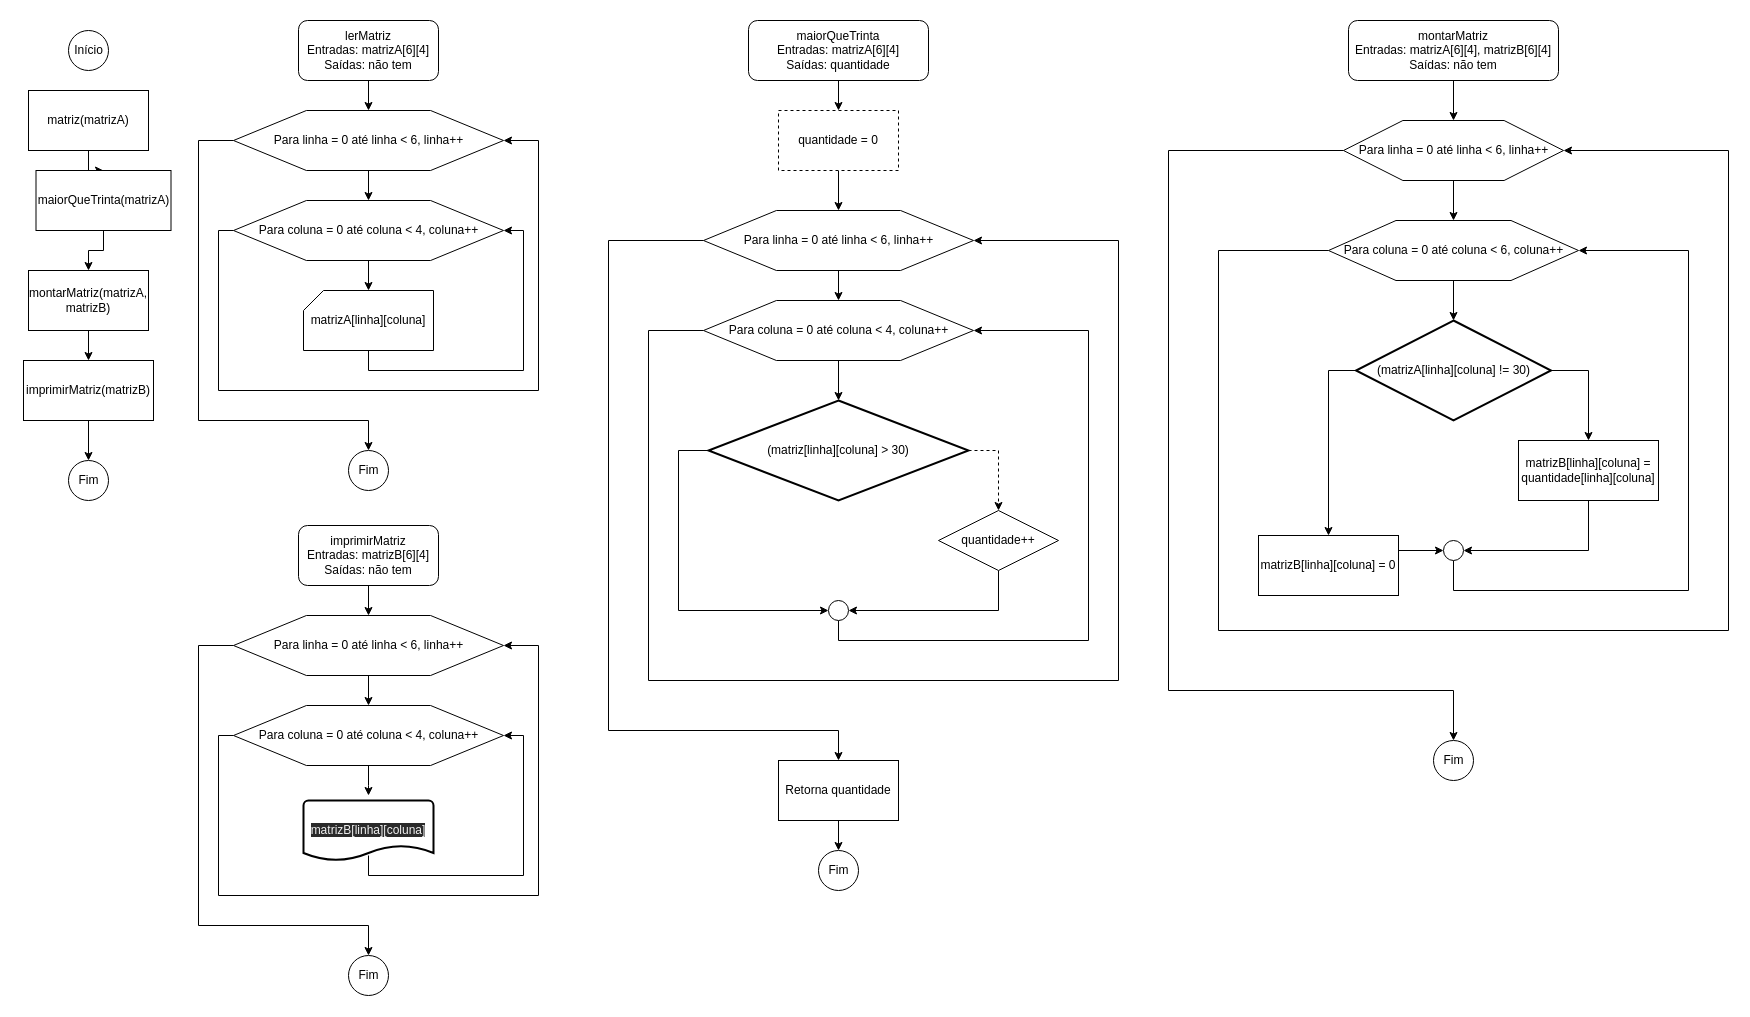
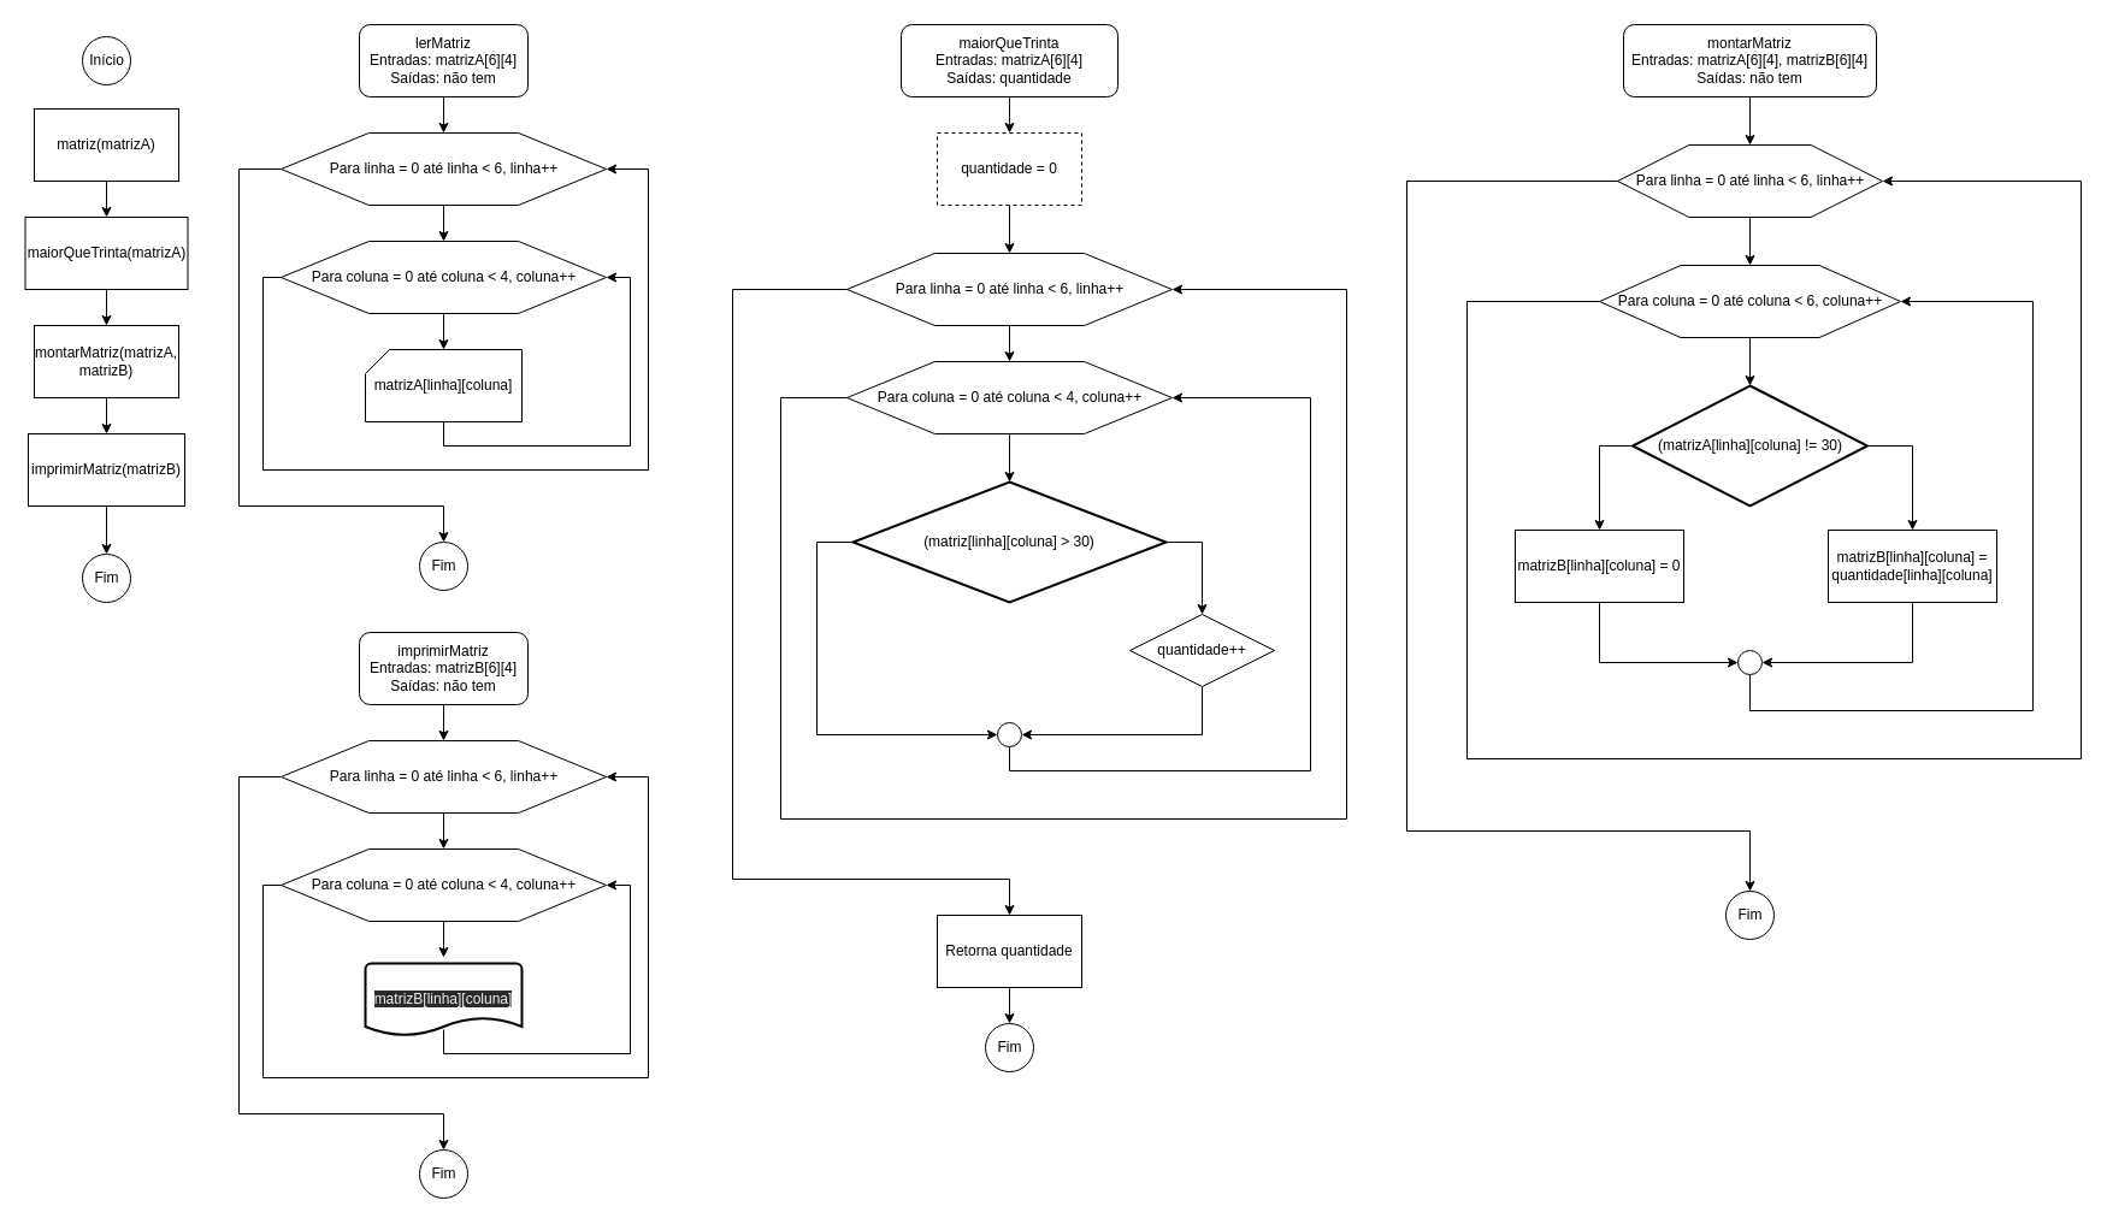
  <mxCell id="0" />
  <mxCell id="1" parent="0" />
  <mxCell id="2" value="Início" style="verticalLabelPosition=middle;verticalAlign=middle;html=1;shape=mxgraph.flowchart.on-page_reference;labelPosition=center;align=center;" vertex="1" parent="1"><mxGeometry x="68" y="30" width="40" height="40" as="geometry" /></mxCell>
  <mxCell id="3" value="" style="edgeStyle=orthogonalEdgeStyle;rounded=0;orthogonalLoop=1;jettySize=auto;html=1;" edge="1" parent="1" source="4" target="6"><mxGeometry relative="1" as="geometry" /></mxCell>
  <mxCell id="4" value="matriz(matrizA)" style="rounded=0;whiteSpace=wrap;html=1;" vertex="1" parent="1"><mxGeometry x="28" y="90" width="120" height="60" as="geometry" /></mxCell>
  <mxCell id="5" value="" style="edgeStyle=orthogonalEdgeStyle;rounded=0;orthogonalLoop=1;jettySize=auto;html=1;" edge="1" parent="1" source="6" target="8"><mxGeometry relative="1" as="geometry" /></mxCell>
- <mxCell id="6" value="maiorQueTrinta(matrizA)" style="rounded=0;whiteSpace=wrap;html=1;" vertex="1" parent="1"><mxGeometry x="35.5" y="170" width="135" height="60" as="geometry" /></mxCell>
+ <mxCell id="6" value="maiorQueTrinta(matrizA)" style="rounded=0;whiteSpace=wrap;html=1;" vertex="1" parent="1"><mxGeometry x="20.5" y="180" width="135" height="60" as="geometry" /></mxCell>
  <mxCell id="7" value="" style="edgeStyle=orthogonalEdgeStyle;rounded=0;orthogonalLoop=1;jettySize=auto;html=1;" edge="1" parent="1" source="8" target="40"><mxGeometry relative="1" as="geometry" /></mxCell>
  <mxCell id="8" value="montarMatriz(matrizA, matrizB)" style="rounded=0;whiteSpace=wrap;html=1;" vertex="1" parent="1"><mxGeometry x="28" y="270" width="120" height="60" as="geometry" /></mxCell>
  <mxCell id="9" value="" style="edgeStyle=orthogonalEdgeStyle;rounded=0;orthogonalLoop=1;jettySize=auto;html=1;" edge="1" parent="1" source="10" target="13"><mxGeometry relative="1" as="geometry" /></mxCell>
  <mxCell id="10" value="lerMatriz&lt;br&gt;Entradas: matrizA[6][4]&lt;br&gt;Saídas: não tem" style="rounded=1;whiteSpace=wrap;html=1;" vertex="1" parent="1"><mxGeometry x="298" y="20" width="140" height="60" as="geometry" /></mxCell>
  <mxCell id="11" value="" style="edgeStyle=orthogonalEdgeStyle;rounded=0;orthogonalLoop=1;jettySize=auto;html=1;" edge="1" parent="1" source="13" target="16"><mxGeometry relative="1" as="geometry" /></mxCell>
  <mxCell id="12" style="edgeStyle=orthogonalEdgeStyle;rounded=0;orthogonalLoop=1;jettySize=auto;html=1;entryX=0.5;entryY=0;entryDx=0;entryDy=0;entryPerimeter=0;" edge="1" parent="1" source="13" target="19"><mxGeometry relative="1" as="geometry"><Array as="points"><mxPoint x="198" y="140" /><mxPoint x="198" y="420" /><mxPoint x="368" y="420" /></Array></mxGeometry></mxCell>
  <mxCell id="13" value="Para linha = 0 até linha &amp;lt; 6, linha++" style="verticalLabelPosition=middle;verticalAlign=middle;html=1;shape=hexagon;perimeter=hexagonPerimeter2;arcSize=6;size=0.27;labelPosition=center;align=center;" vertex="1" parent="1"><mxGeometry x="233" y="110" width="270" height="60" as="geometry" /></mxCell>
  <mxCell id="14" value="" style="edgeStyle=orthogonalEdgeStyle;rounded=0;orthogonalLoop=1;jettySize=auto;html=1;" edge="1" parent="1" source="16" target="18"><mxGeometry relative="1" as="geometry" /></mxCell>
  <mxCell id="15" style="edgeStyle=orthogonalEdgeStyle;rounded=0;orthogonalLoop=1;jettySize=auto;html=1;entryX=1;entryY=0.5;entryDx=0;entryDy=0;" edge="1" parent="1" source="16" target="13"><mxGeometry relative="1" as="geometry"><Array as="points"><mxPoint x="218" y="230" /><mxPoint x="218" y="390" /><mxPoint x="538" y="390" /><mxPoint x="538" y="140" /></Array></mxGeometry></mxCell>
  <mxCell id="16" value="Para coluna = 0 até coluna &amp;lt; 4, coluna++" style="verticalLabelPosition=middle;verticalAlign=middle;html=1;shape=hexagon;perimeter=hexagonPerimeter2;arcSize=6;size=0.27;labelPosition=center;align=center;" vertex="1" parent="1"><mxGeometry x="233" y="200" width="270" height="60" as="geometry" /></mxCell>
  <mxCell id="17" style="edgeStyle=orthogonalEdgeStyle;rounded=0;orthogonalLoop=1;jettySize=auto;html=1;entryX=1;entryY=0.5;entryDx=0;entryDy=0;" edge="1" parent="1" source="18" target="16"><mxGeometry relative="1" as="geometry"><Array as="points"><mxPoint x="368" y="370" /><mxPoint x="523" y="370" /><mxPoint x="523" y="230" /></Array></mxGeometry></mxCell>
  <mxCell id="18" value="matrizA[linha][coluna]" style="verticalLabelPosition=middle;verticalAlign=middle;html=1;shape=card;whiteSpace=wrap;size=20;arcSize=12;labelPosition=center;align=center;" vertex="1" parent="1"><mxGeometry x="303" y="290" width="130" height="60" as="geometry" /></mxCell>
  <mxCell id="19" value="Fim" style="verticalLabelPosition=middle;verticalAlign=middle;html=1;shape=mxgraph.flowchart.on-page_reference;labelPosition=center;align=center;" vertex="1" parent="1"><mxGeometry x="348" y="450" width="40" height="40" as="geometry" /></mxCell>
  <mxCell id="20" value="" style="edgeStyle=orthogonalEdgeStyle;rounded=0;orthogonalLoop=1;jettySize=auto;html=1;" edge="1" parent="1" source="21" target="23"><mxGeometry relative="1" as="geometry" /></mxCell>
  <mxCell id="21" value="maiorQueTrinta&lt;br&gt;Entradas: matrizA[6][4]&lt;br&gt;Saídas: quantidade" style="rounded=1;whiteSpace=wrap;html=1;" vertex="1" parent="1"><mxGeometry x="748" y="20" width="180" height="60" as="geometry" /></mxCell>
  <mxCell id="22" value="" style="edgeStyle=orthogonalEdgeStyle;rounded=0;orthogonalLoop=1;jettySize=auto;html=1;" edge="1" parent="1" source="23" target="26"><mxGeometry relative="1" as="geometry" /></mxCell>
  <mxCell id="23" value="quantidade = 0" style="rounded=0;whiteSpace=wrap;html=1;dashed=1;" vertex="1" parent="1"><mxGeometry x="778" y="110" width="120" height="60" as="geometry" /></mxCell>
  <mxCell id="24" value="" style="edgeStyle=orthogonalEdgeStyle;rounded=0;orthogonalLoop=1;jettySize=auto;html=1;" edge="1" parent="1" source="26" target="29"><mxGeometry relative="1" as="geometry" /></mxCell>
  <mxCell id="25" style="edgeStyle=orthogonalEdgeStyle;rounded=0;orthogonalLoop=1;jettySize=auto;html=1;entryX=0.5;entryY=0;entryDx=0;entryDy=0;entryPerimeter=0;" edge="1" parent="1" source="26"><mxGeometry relative="1" as="geometry"><mxPoint x="838" y="760" as="targetPoint" /><Array as="points"><mxPoint x="608" y="240" /><mxPoint x="608" y="730" /></Array></mxGeometry></mxCell>
  <mxCell id="26" value="Para linha = 0 até linha &amp;lt; 6, linha++" style="verticalLabelPosition=middle;verticalAlign=middle;html=1;shape=hexagon;perimeter=hexagonPerimeter2;arcSize=6;size=0.27;labelPosition=center;align=center;" vertex="1" parent="1"><mxGeometry x="703" y="210" width="270" height="60" as="geometry" /></mxCell>
  <mxCell id="27" value="" style="edgeStyle=orthogonalEdgeStyle;rounded=0;orthogonalLoop=1;jettySize=auto;html=1;" edge="1" parent="1" source="29" target="32"><mxGeometry relative="1" as="geometry" /></mxCell>
  <mxCell id="28" style="edgeStyle=orthogonalEdgeStyle;rounded=0;orthogonalLoop=1;jettySize=auto;html=1;entryX=1;entryY=0.5;entryDx=0;entryDy=0;" edge="1" parent="1" source="29" target="26"><mxGeometry relative="1" as="geometry"><Array as="points"><mxPoint x="648" y="330" /><mxPoint x="648" y="680" /><mxPoint x="1118" y="680" /><mxPoint x="1118" y="240" /></Array></mxGeometry></mxCell>
  <mxCell id="29" value="Para coluna = 0 até coluna &amp;lt; 4, coluna++" style="verticalLabelPosition=middle;verticalAlign=middle;html=1;shape=hexagon;perimeter=hexagonPerimeter2;arcSize=6;size=0.27;labelPosition=center;align=center;" vertex="1" parent="1"><mxGeometry x="703" y="300" width="270" height="60" as="geometry" /></mxCell>
- <mxCell id="30" style="edgeStyle=orthogonalEdgeStyle;rounded=0;orthogonalLoop=1;jettySize=auto;html=1;entryX=0.5;entryY=0;entryDx=0;entryDy=0;dashed=1;" edge="1" parent="1" source="32" target="34"><mxGeometry relative="1" as="geometry"><Array as="points"><mxPoint x="998" y="450" /></Array></mxGeometry></mxCell>
+ <mxCell id="30" style="edgeStyle=orthogonalEdgeStyle;rounded=0;orthogonalLoop=1;jettySize=auto;html=1;entryX=0.5;entryY=0;entryDx=0;entryDy=0;" edge="1" parent="1" source="32" target="34"><mxGeometry relative="1" as="geometry"><Array as="points"><mxPoint x="998" y="450" /></Array></mxGeometry></mxCell>
  <mxCell id="31" style="edgeStyle=orthogonalEdgeStyle;rounded=0;orthogonalLoop=1;jettySize=auto;html=1;entryX=0;entryY=0.5;entryDx=0;entryDy=0;entryPerimeter=0;" edge="1" parent="1" source="32" target="36"><mxGeometry relative="1" as="geometry"><Array as="points"><mxPoint x="678" y="450" /><mxPoint x="678" y="610" /></Array></mxGeometry></mxCell>
  <mxCell id="32" value="(matriz[linha][coluna] &amp;gt; 30)" style="strokeWidth=2;html=1;shape=mxgraph.flowchart.decision;whiteSpace=wrap;" vertex="1" parent="1"><mxGeometry x="708" y="400" width="260" height="100" as="geometry" /></mxCell>
  <mxCell id="33" style="edgeStyle=orthogonalEdgeStyle;rounded=0;orthogonalLoop=1;jettySize=auto;html=1;entryX=1;entryY=0.5;entryDx=0;entryDy=0;entryPerimeter=0;" edge="1" parent="1" source="34" target="36"><mxGeometry relative="1" as="geometry"><Array as="points"><mxPoint x="998" y="610" /></Array></mxGeometry></mxCell>
  <mxCell id="34" value="quantidade++" style="rhombus;whiteSpace=wrap;html=1;" vertex="1" parent="1"><mxGeometry x="938" y="510" width="120" height="60" as="geometry" /></mxCell>
  <mxCell id="35" style="edgeStyle=orthogonalEdgeStyle;rounded=0;orthogonalLoop=1;jettySize=auto;html=1;entryX=1;entryY=0.5;entryDx=0;entryDy=0;" edge="1" parent="1" source="36" target="29"><mxGeometry relative="1" as="geometry"><Array as="points"><mxPoint x="838" y="640" /><mxPoint x="1088" y="640" /><mxPoint x="1088" y="330" /></Array></mxGeometry></mxCell>
  <mxCell id="36" value="" style="verticalLabelPosition=bottom;verticalAlign=top;html=1;shape=mxgraph.flowchart.on-page_reference;" vertex="1" parent="1"><mxGeometry x="828" y="600" width="20" height="20" as="geometry" /></mxCell>
  <mxCell id="37" value="" style="edgeStyle=orthogonalEdgeStyle;rounded=0;orthogonalLoop=1;jettySize=auto;html=1;" edge="1" parent="1" source="38" target="44"><mxGeometry relative="1" as="geometry" /></mxCell>
  <mxCell id="38" value="montarMatriz&lt;br&gt;Entradas: matrizA[6][4], matrizB[6][4]&lt;br&gt;Saídas: não tem" style="rounded=1;whiteSpace=wrap;html=1;" vertex="1" parent="1"><mxGeometry x="1348" y="20" width="210" height="60" as="geometry" /></mxCell>
  <mxCell id="39" value="" style="edgeStyle=orthogonalEdgeStyle;rounded=0;orthogonalLoop=1;jettySize=auto;html=1;" edge="1" parent="1" source="40" target="41"><mxGeometry relative="1" as="geometry" /></mxCell>
  <mxCell id="40" value="imprimirMatriz(matrizB)" style="rounded=0;whiteSpace=wrap;html=1;" vertex="1" parent="1"><mxGeometry x="23" y="360" width="130" height="60" as="geometry" /></mxCell>
  <mxCell id="41" value="Fim" style="verticalLabelPosition=middle;verticalAlign=middle;html=1;shape=mxgraph.flowchart.on-page_reference;labelPosition=center;align=center;" vertex="1" parent="1"><mxGeometry x="68" y="460" width="40" height="40" as="geometry" /></mxCell>
  <mxCell id="42" value="" style="edgeStyle=orthogonalEdgeStyle;rounded=0;orthogonalLoop=1;jettySize=auto;html=1;" edge="1" parent="1" source="44" target="47"><mxGeometry relative="1" as="geometry" /></mxCell>
  <mxCell id="43" style="edgeStyle=orthogonalEdgeStyle;rounded=0;orthogonalLoop=1;jettySize=auto;html=1;entryX=0.5;entryY=0;entryDx=0;entryDy=0;entryPerimeter=0;" edge="1" parent="1" source="44"><mxGeometry relative="1" as="geometry"><mxPoint x="1453" y="740" as="targetPoint" /><Array as="points"><mxPoint x="1168" y="150" /><mxPoint x="1168" y="690" /><mxPoint x="1453" y="690" /></Array></mxGeometry></mxCell>
  <mxCell id="44" value="Para linha = 0 até linha &amp;lt; 6, linha++" style="verticalLabelPosition=middle;verticalAlign=middle;html=1;shape=hexagon;perimeter=hexagonPerimeter2;arcSize=6;size=0.27;labelPosition=center;align=center;" vertex="1" parent="1"><mxGeometry x="1343" y="120" width="220" height="60" as="geometry" /></mxCell>
  <mxCell id="45" value="" style="edgeStyle=orthogonalEdgeStyle;rounded=0;orthogonalLoop=1;jettySize=auto;html=1;" edge="1" parent="1" source="47" target="50"><mxGeometry relative="1" as="geometry" /></mxCell>
  <mxCell id="46" style="edgeStyle=orthogonalEdgeStyle;rounded=0;orthogonalLoop=1;jettySize=auto;html=1;entryX=1;entryY=0.5;entryDx=0;entryDy=0;" edge="1" parent="1" source="47" target="44"><mxGeometry relative="1" as="geometry"><Array as="points"><mxPoint x="1218" y="250" /><mxPoint x="1218" y="630" /><mxPoint x="1728" y="630" /><mxPoint x="1728" y="150" /></Array></mxGeometry></mxCell>
  <mxCell id="47" value="Para coluna = 0 até coluna &amp;lt; 6, coluna++" style="verticalLabelPosition=middle;verticalAlign=middle;html=1;shape=hexagon;perimeter=hexagonPerimeter2;arcSize=6;size=0.27;labelPosition=center;align=center;" vertex="1" parent="1"><mxGeometry x="1328" y="220" width="250" height="60" as="geometry" /></mxCell>
  <mxCell id="48" style="edgeStyle=orthogonalEdgeStyle;rounded=0;orthogonalLoop=1;jettySize=auto;html=1;entryX=0.5;entryY=0;entryDx=0;entryDy=0;" edge="1" parent="1" source="50" target="52"><mxGeometry relative="1" as="geometry"><Array as="points"><mxPoint x="1588" y="370" /><mxPoint x="1588" y="440" /></Array></mxGeometry></mxCell>
  <mxCell id="49" style="edgeStyle=orthogonalEdgeStyle;rounded=0;orthogonalLoop=1;jettySize=auto;html=1;entryX=0.5;entryY=0;entryDx=0;entryDy=0;" edge="1" parent="1" source="50" target="54"><mxGeometry relative="1" as="geometry"><Array as="points"><mxPoint x="1328" y="370" /></Array></mxGeometry></mxCell>
  <mxCell id="50" value="(matrizA[linha][coluna] != 30)" style="strokeWidth=2;html=1;shape=mxgraph.flowchart.decision;whiteSpace=wrap;" vertex="1" parent="1"><mxGeometry x="1355.5" y="320" width="195" height="100" as="geometry" /></mxCell>
  <mxCell id="51" style="edgeStyle=orthogonalEdgeStyle;rounded=0;orthogonalLoop=1;jettySize=auto;html=1;entryX=1;entryY=0.5;entryDx=0;entryDy=0;entryPerimeter=0;" edge="1" parent="1" source="52" target="56"><mxGeometry relative="1" as="geometry"><Array as="points"><mxPoint x="1588" y="550" /></Array></mxGeometry></mxCell>
  <mxCell id="52" value="matrizB[linha][coluna] = quantidade[linha][coluna]" style="rounded=0;whiteSpace=wrap;html=1;" vertex="1" parent="1"><mxGeometry x="1518" y="440" width="140" height="60" as="geometry" /></mxCell>
  <mxCell id="53" style="edgeStyle=orthogonalEdgeStyle;rounded=0;orthogonalLoop=1;jettySize=auto;html=1;entryX=0;entryY=0.5;entryDx=0;entryDy=0;entryPerimeter=0;" edge="1" parent="1" source="54" target="56"><mxGeometry relative="1" as="geometry"><Array as="points"><mxPoint x="1328" y="550" /></Array></mxGeometry></mxCell>
- <mxCell id="54" value="matrizB[linha][coluna] = 0" style="rounded=0;whiteSpace=wrap;html=1;" vertex="1" parent="1"><mxGeometry x="1258" y="535" width="140" height="60" as="geometry" /></mxCell>
+ <mxCell id="54" value="matrizB[linha][coluna] = 0" style="rounded=0;whiteSpace=wrap;html=1;" vertex="1" parent="1"><mxGeometry x="1258" y="440" width="140" height="60" as="geometry" /></mxCell>
  <mxCell id="55" style="edgeStyle=orthogonalEdgeStyle;rounded=0;orthogonalLoop=1;jettySize=auto;html=1;" edge="1" parent="1" source="56"><mxGeometry relative="1" as="geometry"><mxPoint x="1578" y="250" as="targetPoint" /><Array as="points"><mxPoint x="1453" y="590" /><mxPoint x="1688" y="590" /><mxPoint x="1688" y="250" /></Array></mxGeometry></mxCell>
  <mxCell id="56" value="" style="verticalLabelPosition=bottom;verticalAlign=top;html=1;shape=mxgraph.flowchart.on-page_reference;" vertex="1" parent="1"><mxGeometry x="1443" y="540" width="20" height="20" as="geometry" /></mxCell>
  <mxCell id="57" value="Fim" style="verticalLabelPosition=middle;verticalAlign=middle;html=1;shape=mxgraph.flowchart.on-page_reference;labelPosition=center;align=center;" vertex="1" parent="1"><mxGeometry x="1433" y="740" width="40" height="40" as="geometry" /></mxCell>
  <mxCell id="58" value="" style="edgeStyle=orthogonalEdgeStyle;rounded=0;orthogonalLoop=1;jettySize=auto;html=1;" edge="1" parent="1" source="59" target="62"><mxGeometry relative="1" as="geometry" /></mxCell>
  <mxCell id="59" value="imprimirMatriz&lt;br&gt;Entradas: matrizB[6][4]&lt;br&gt;Saídas: não tem" style="rounded=1;whiteSpace=wrap;html=1;" vertex="1" parent="1"><mxGeometry x="298" y="525" width="140" height="60" as="geometry" /></mxCell>
  <mxCell id="60" value="" style="edgeStyle=orthogonalEdgeStyle;rounded=0;orthogonalLoop=1;jettySize=auto;html=1;" edge="1" parent="1" source="62" target="65"><mxGeometry relative="1" as="geometry" /></mxCell>
  <mxCell id="61" style="edgeStyle=orthogonalEdgeStyle;rounded=0;orthogonalLoop=1;jettySize=auto;html=1;entryX=0.5;entryY=0;entryDx=0;entryDy=0;entryPerimeter=0;" edge="1" parent="1" source="62" target="67"><mxGeometry relative="1" as="geometry"><Array as="points"><mxPoint x="198" y="645" /><mxPoint x="198" y="925" /><mxPoint x="368" y="925" /></Array></mxGeometry></mxCell>
  <mxCell id="62" value="Para linha = 0 até linha &amp;lt; 6, linha++" style="verticalLabelPosition=middle;verticalAlign=middle;html=1;shape=hexagon;perimeter=hexagonPerimeter2;arcSize=6;size=0.27;labelPosition=center;align=center;" vertex="1" parent="1"><mxGeometry x="233" y="615" width="270" height="60" as="geometry" /></mxCell>
  <mxCell id="63" value="" style="edgeStyle=orthogonalEdgeStyle;rounded=0;orthogonalLoop=1;jettySize=auto;html=1;" edge="1" parent="1" source="65"><mxGeometry relative="1" as="geometry"><mxPoint x="368" y="795" as="targetPoint" /></mxGeometry></mxCell>
  <mxCell id="64" style="edgeStyle=orthogonalEdgeStyle;rounded=0;orthogonalLoop=1;jettySize=auto;html=1;entryX=1;entryY=0.5;entryDx=0;entryDy=0;" edge="1" parent="1" source="65" target="62"><mxGeometry relative="1" as="geometry"><Array as="points"><mxPoint x="218" y="735" /><mxPoint x="218" y="895" /><mxPoint x="538" y="895" /><mxPoint x="538" y="645" /></Array></mxGeometry></mxCell>
  <mxCell id="65" value="Para coluna = 0 até coluna &amp;lt; 4, coluna++" style="verticalLabelPosition=middle;verticalAlign=middle;html=1;shape=hexagon;perimeter=hexagonPerimeter2;arcSize=6;size=0.27;labelPosition=center;align=center;" vertex="1" parent="1"><mxGeometry x="233" y="705" width="270" height="60" as="geometry" /></mxCell>
  <mxCell id="66" style="edgeStyle=orthogonalEdgeStyle;rounded=0;orthogonalLoop=1;jettySize=auto;html=1;entryX=1;entryY=0.5;entryDx=0;entryDy=0;" edge="1" parent="1" target="65"><mxGeometry relative="1" as="geometry"><Array as="points"><mxPoint x="368" y="875" /><mxPoint x="523" y="875" /><mxPoint x="523" y="735" /></Array><mxPoint x="368" y="855" as="sourcePoint" /></mxGeometry></mxCell>
  <mxCell id="67" value="Fim" style="verticalLabelPosition=middle;verticalAlign=middle;html=1;shape=mxgraph.flowchart.on-page_reference;labelPosition=center;align=center;" vertex="1" parent="1"><mxGeometry x="348" y="955" width="40" height="40" as="geometry" /></mxCell>
  <mxCell id="68" value="&lt;span style=&quot;color: rgb(240, 240, 240); font-family: Helvetica; font-size: 12px; font-style: normal; font-variant-ligatures: normal; font-variant-caps: normal; font-weight: 400; letter-spacing: normal; orphans: 2; text-align: center; text-indent: 0px; text-transform: none; widows: 2; word-spacing: 0px; -webkit-text-stroke-width: 0px; background-color: rgb(42, 42, 42); text-decoration-thickness: initial; text-decoration-style: initial; text-decoration-color: initial; float: none; display: inline !important;&quot;&gt;matrizB[linha][coluna]&lt;/span&gt;" style="strokeWidth=2;html=1;shape=mxgraph.flowchart.document2;whiteSpace=wrap;size=0.25;" vertex="1" parent="1"><mxGeometry x="303" y="800" width="130" height="60" as="geometry" /></mxCell>
  <mxCell id="69" value="" style="edgeStyle=orthogonalEdgeStyle;rounded=0;orthogonalLoop=1;jettySize=auto;html=1;" edge="1" parent="1" source="70" target="71"><mxGeometry relative="1" as="geometry" /></mxCell>
  <mxCell id="70" value="Retorna quantidade" style="rounded=0;whiteSpace=wrap;html=1;" vertex="1" parent="1"><mxGeometry x="778" y="760" width="120" height="60" as="geometry" /></mxCell>
  <mxCell id="71" value="Fim" style="verticalLabelPosition=middle;verticalAlign=middle;html=1;shape=mxgraph.flowchart.on-page_reference;labelPosition=center;align=center;" vertex="1" parent="1"><mxGeometry x="818" y="850" width="40" height="40" as="geometry" /></mxCell>
